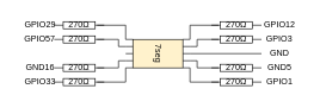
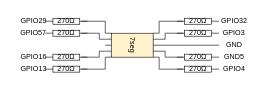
  <mxCell id="0" />
  <mxCell id="1" parent="0" />
  <mxCell id="2" value="" style="group;rotation=90;" vertex="1" connectable="0" parent="1"><mxGeometry x="200" y="30" width="40" height="90" as="geometry" /></mxCell>
  <mxCell id="3" value="7seg" style="rounded=0;whiteSpace=wrap;html=1;rotation=90;fillColor=#fff2cc;" vertex="1" parent="2"><mxGeometry y="10" width="40" height="70" as="geometry" /></mxCell>
  <mxCell id="4" value="" style="endArrow=none;html=1;rounded=0;entryX=0;entryY=0;entryDx=0;entryDy=0;" edge="1" parent="2" target="3"><mxGeometry width="50" height="50" relative="1" as="geometry"><mxPoint x="65" y="25" as="sourcePoint" /><mxPoint x="65" y="115" as="targetPoint" /></mxGeometry></mxCell>
  <mxCell id="5" value="" style="endArrow=none;html=1;rounded=0;exitX=0.25;exitY=0;exitDx=0;exitDy=0;" edge="1" parent="2" source="3"><mxGeometry width="50" height="50" relative="1" as="geometry"><mxPoint x="15" y="65" as="sourcePoint" /><mxPoint x="65" y="35" as="targetPoint" /></mxGeometry></mxCell>
  <mxCell id="6" value="" style="endArrow=none;html=1;rounded=0;entryX=0;entryY=0;entryDx=0;entryDy=0;" edge="1" parent="2"><mxGeometry width="50" height="50" relative="1" as="geometry"><mxPoint x="65" y="45" as="sourcePoint" /><mxPoint x="55" y="45" as="targetPoint" /></mxGeometry></mxCell>
  <mxCell id="7" value="" style="endArrow=none;html=1;rounded=0;exitX=0.25;exitY=0;exitDx=0;exitDy=0;" edge="1" parent="2"><mxGeometry width="50" height="50" relative="1" as="geometry"><mxPoint x="55" y="55" as="sourcePoint" /><mxPoint x="65" y="55" as="targetPoint" /></mxGeometry></mxCell>
  <mxCell id="8" value="" style="endArrow=none;html=1;rounded=0;exitX=0.25;exitY=0;exitDx=0;exitDy=0;" edge="1" parent="2"><mxGeometry width="50" height="50" relative="1" as="geometry"><mxPoint x="55" y="65" as="sourcePoint" /><mxPoint x="65" y="65" as="targetPoint" /></mxGeometry></mxCell>
  <mxCell id="9" value="" style="endArrow=none;html=1;rounded=0;entryX=0;entryY=0;entryDx=0;entryDy=0;" edge="1" parent="2"><mxGeometry width="50" height="50" relative="1" as="geometry"><mxPoint x="-15" y="25" as="sourcePoint" /><mxPoint x="-25" y="25" as="targetPoint" /></mxGeometry></mxCell>
  <mxCell id="10" value="" style="endArrow=none;html=1;rounded=0;exitX=0.25;exitY=0;exitDx=0;exitDy=0;" edge="1" parent="2"><mxGeometry width="50" height="50" relative="1" as="geometry"><mxPoint x="-25" y="35" as="sourcePoint" /><mxPoint x="-15" y="35" as="targetPoint" /></mxGeometry></mxCell>
  <mxCell id="11" value="" style="endArrow=none;html=1;rounded=0;entryX=0;entryY=0;entryDx=0;entryDy=0;" edge="1" parent="2"><mxGeometry width="50" height="50" relative="1" as="geometry"><mxPoint x="-15" y="45" as="sourcePoint" /><mxPoint x="-25" y="45" as="targetPoint" /></mxGeometry></mxCell>
  <mxCell id="12" value="" style="endArrow=none;html=1;rounded=0;exitX=0.25;exitY=0;exitDx=0;exitDy=0;" edge="1" parent="2"><mxGeometry width="50" height="50" relative="1" as="geometry"><mxPoint x="-25" y="55" as="sourcePoint" /><mxPoint x="-15" y="55" as="targetPoint" /></mxGeometry></mxCell>
  <mxCell id="13" value="" style="endArrow=none;html=1;rounded=0;exitX=0.25;exitY=0;exitDx=0;exitDy=0;" edge="1" parent="2"><mxGeometry width="50" height="50" relative="1" as="geometry"><mxPoint x="-25" y="65" as="sourcePoint" /><mxPoint x="-15" y="65" as="targetPoint" /></mxGeometry></mxCell>
  <mxCell id="14" value="" style="endArrow=none;html=1;rounded=0;" edge="1" parent="1"><mxGeometry width="50" height="50" relative="1" as="geometry"><mxPoint x="175" y="35" as="sourcePoint" /><mxPoint x="175" y="55" as="targetPoint" /></mxGeometry></mxCell>
  <mxCell id="15" value="" style="endArrow=none;html=1;rounded=0;" edge="1" parent="1"><mxGeometry width="50" height="50" relative="1" as="geometry"><mxPoint x="135" y="35" as="sourcePoint" /><mxPoint x="175" y="35" as="targetPoint" /></mxGeometry></mxCell>
  <mxCell id="16" value="" style="endArrow=none;html=1;rounded=0;" edge="1" parent="1"><mxGeometry width="50" height="50" relative="1" as="geometry"><mxPoint x="165" y="65" as="sourcePoint" /><mxPoint x="175" y="65" as="targetPoint" /></mxGeometry></mxCell>
  <mxCell id="17" value="" style="endArrow=none;html=1;rounded=0;" edge="1" parent="1"><mxGeometry width="50" height="50" relative="1" as="geometry"><mxPoint x="165" y="55" as="sourcePoint" /><mxPoint x="165" y="65" as="targetPoint" /></mxGeometry></mxCell>
  <mxCell id="18" value="" style="endArrow=none;html=1;rounded=0;" edge="1" parent="1"><mxGeometry width="50" height="50" relative="1" as="geometry"><mxPoint x="135" y="55" as="sourcePoint" /><mxPoint x="165" y="55" as="targetPoint" /></mxGeometry></mxCell>
  <mxCell id="19" value="" style="endArrow=none;html=1;rounded=0;" edge="1" parent="1"><mxGeometry width="50" height="50" relative="1" as="geometry"><mxPoint x="165" y="85" as="sourcePoint" /><mxPoint x="175" y="85" as="targetPoint" /></mxGeometry></mxCell>
  <mxCell id="20" value="" style="endArrow=none;html=1;rounded=0;" edge="1" parent="1"><mxGeometry width="50" height="50" relative="1" as="geometry"><mxPoint x="165" y="95" as="sourcePoint" /><mxPoint x="165" y="85" as="targetPoint" /></mxGeometry></mxCell>
  <mxCell id="21" value="" style="endArrow=none;html=1;rounded=0;" edge="1" parent="1"><mxGeometry width="50" height="50" relative="1" as="geometry"><mxPoint x="135" y="95" as="sourcePoint" /><mxPoint x="165" y="95" as="targetPoint" /></mxGeometry></mxCell>
  <mxCell id="22" value="" style="endArrow=none;html=1;rounded=0;" edge="1" parent="1"><mxGeometry width="50" height="50" relative="1" as="geometry"><mxPoint x="175" y="115" as="sourcePoint" /><mxPoint x="175" y="95" as="targetPoint" /></mxGeometry></mxCell>
  <mxCell id="23" value="" style="endArrow=none;html=1;rounded=0;" edge="1" parent="1"><mxGeometry width="50" height="50" relative="1" as="geometry"><mxPoint x="135" y="115" as="sourcePoint" /><mxPoint x="175" y="115" as="targetPoint" /></mxGeometry></mxCell>
  <mxCell id="24" value="" style="pointerEvents=1;verticalLabelPosition=bottom;shadow=0;dashed=0;align=center;html=1;verticalAlign=top;shape=mxgraph.electrical.resistors.resistor_1;" vertex="1" parent="1"><mxGeometry x="75" y="30" width="70" height="10" as="geometry" /></mxCell>
  <mxCell id="25" value="270Ω" style="text;html=1;strokeColor=none;fillColor=none;align=center;verticalAlign=middle;whiteSpace=wrap;rounded=0;" vertex="1" parent="1"><mxGeometry x="90" y="30" width="40" height="10" as="geometry" /></mxCell>
  <mxCell id="26" value="" style="pointerEvents=1;verticalLabelPosition=bottom;shadow=0;dashed=0;align=center;html=1;verticalAlign=top;shape=mxgraph.electrical.resistors.resistor_1;" vertex="1" parent="1"><mxGeometry x="75" y="50" width="70" height="10" as="geometry" /></mxCell>
  <mxCell id="27" value="270Ω" style="text;html=1;strokeColor=none;fillColor=none;align=center;verticalAlign=middle;whiteSpace=wrap;rounded=0;" vertex="1" parent="1"><mxGeometry x="90" y="50" width="40" height="10" as="geometry" /></mxCell>
  <mxCell id="28" value="" style="pointerEvents=1;verticalLabelPosition=bottom;shadow=0;dashed=0;align=center;html=1;verticalAlign=top;shape=mxgraph.electrical.resistors.resistor_1;" vertex="1" parent="1"><mxGeometry x="75" y="90" width="70" height="10" as="geometry" /></mxCell>
  <mxCell id="29" value="270Ω" style="text;html=1;strokeColor=none;fillColor=none;align=center;verticalAlign=middle;whiteSpace=wrap;rounded=0;" vertex="1" parent="1"><mxGeometry x="90" y="90" width="40" height="10" as="geometry" /></mxCell>
  <mxCell id="30" value="" style="pointerEvents=1;verticalLabelPosition=bottom;shadow=0;dashed=0;align=center;html=1;verticalAlign=top;shape=mxgraph.electrical.resistors.resistor_1;" vertex="1" parent="1"><mxGeometry x="75" y="110" width="70" height="10" as="geometry" /></mxCell>
  <mxCell id="31" value="270Ω" style="text;html=1;strokeColor=none;fillColor=none;align=center;verticalAlign=middle;whiteSpace=wrap;rounded=0;" vertex="1" parent="1"><mxGeometry x="90" y="110" width="40" height="10" as="geometry" /></mxCell>
  <mxCell id="32" value="" style="endArrow=none;html=1;rounded=0;" edge="1" parent="1"><mxGeometry width="50" height="50" relative="1" as="geometry"><mxPoint x="265" y="115" as="sourcePoint" /><mxPoint x="265" y="95" as="targetPoint" /></mxGeometry></mxCell>
  <mxCell id="33" value="" style="endArrow=none;html=1;rounded=0;" edge="1" parent="1"><mxGeometry width="50" height="50" relative="1" as="geometry"><mxPoint x="305" y="115" as="sourcePoint" /><mxPoint x="265" y="115" as="targetPoint" /></mxGeometry></mxCell>
  <mxCell id="34" value="" style="endArrow=none;html=1;rounded=0;" edge="1" parent="1"><mxGeometry width="50" height="50" relative="1" as="geometry"><mxPoint x="275" y="85" as="sourcePoint" /><mxPoint x="265" y="85" as="targetPoint" /></mxGeometry></mxCell>
  <mxCell id="35" value="" style="endArrow=none;html=1;rounded=0;" edge="1" parent="1"><mxGeometry width="50" height="50" relative="1" as="geometry"><mxPoint x="275" y="95" as="sourcePoint" /><mxPoint x="275" y="85" as="targetPoint" /></mxGeometry></mxCell>
  <mxCell id="36" value="" style="endArrow=none;html=1;rounded=0;" edge="1" parent="1"><mxGeometry width="50" height="50" relative="1" as="geometry"><mxPoint x="305" y="95" as="sourcePoint" /><mxPoint x="275" y="95" as="targetPoint" /></mxGeometry></mxCell>
  <mxCell id="37" value="" style="endArrow=none;html=1;rounded=0;" edge="1" parent="1"><mxGeometry width="50" height="50" relative="1" as="geometry"><mxPoint x="275" y="65" as="sourcePoint" /><mxPoint x="265" y="65" as="targetPoint" /></mxGeometry></mxCell>
  <mxCell id="38" value="" style="endArrow=none;html=1;rounded=0;" edge="1" parent="1"><mxGeometry width="50" height="50" relative="1" as="geometry"><mxPoint x="275" y="55" as="sourcePoint" /><mxPoint x="275" y="65" as="targetPoint" /></mxGeometry></mxCell>
  <mxCell id="39" value="" style="endArrow=none;html=1;rounded=0;" edge="1" parent="1"><mxGeometry width="50" height="50" relative="1" as="geometry"><mxPoint x="305" y="55" as="sourcePoint" /><mxPoint x="275" y="55" as="targetPoint" /></mxGeometry></mxCell>
  <mxCell id="40" value="" style="endArrow=none;html=1;rounded=0;" edge="1" parent="1"><mxGeometry width="50" height="50" relative="1" as="geometry"><mxPoint x="265" y="35" as="sourcePoint" /><mxPoint x="265" y="55" as="targetPoint" /></mxGeometry></mxCell>
  <mxCell id="41" value="" style="endArrow=none;html=1;rounded=0;" edge="1" parent="1"><mxGeometry width="50" height="50" relative="1" as="geometry"><mxPoint x="305" y="35" as="sourcePoint" /><mxPoint x="265" y="35" as="targetPoint" /></mxGeometry></mxCell>
  <mxCell id="42" value="" style="pointerEvents=1;verticalLabelPosition=bottom;shadow=0;dashed=0;align=center;html=1;verticalAlign=top;shape=mxgraph.electrical.resistors.resistor_1;rotation=-180;" vertex="1" parent="1"><mxGeometry x="295" y="110" width="70" height="10" as="geometry" /></mxCell>
  <mxCell id="43" value="" style="pointerEvents=1;verticalLabelPosition=bottom;shadow=0;dashed=0;align=center;html=1;verticalAlign=top;shape=mxgraph.electrical.resistors.resistor_1;rotation=-180;" vertex="1" parent="1"><mxGeometry x="295" y="90" width="70" height="10" as="geometry" /></mxCell>
  <mxCell id="44" value="" style="pointerEvents=1;verticalLabelPosition=bottom;shadow=0;dashed=0;align=center;html=1;verticalAlign=top;shape=mxgraph.electrical.resistors.resistor_1;rotation=-180;" vertex="1" parent="1"><mxGeometry x="295" y="50" width="70" height="10" as="geometry" /></mxCell>
  <mxCell id="45" value="" style="pointerEvents=1;verticalLabelPosition=bottom;shadow=0;dashed=0;align=center;html=1;verticalAlign=top;shape=mxgraph.electrical.resistors.resistor_1;rotation=-180;" vertex="1" parent="1"><mxGeometry x="295" y="30" width="70" height="10" as="geometry" /></mxCell>
  <mxCell id="46" value="" style="group;rotation=-180;" vertex="1" connectable="0" parent="1"><mxGeometry x="310" y="30" width="65" height="100" as="geometry" /></mxCell>
  <mxCell id="47" value="270Ω" style="text;html=1;strokeColor=none;fillColor=none;align=center;verticalAlign=middle;whiteSpace=wrap;rounded=0;rotation=-360;" vertex="1" parent="46"><mxGeometry width="40" height="10" as="geometry" /></mxCell>
  <mxCell id="48" value="270Ω" style="text;html=1;strokeColor=none;fillColor=none;align=center;verticalAlign=middle;whiteSpace=wrap;rounded=0;rotation=-360;" vertex="1" parent="46"><mxGeometry y="20" width="40" height="10" as="geometry" /></mxCell>
  <mxCell id="49" value="270Ω" style="text;html=1;strokeColor=none;fillColor=none;align=center;verticalAlign=middle;whiteSpace=wrap;rounded=0;rotation=-360;" vertex="1" parent="46"><mxGeometry y="60" width="40" height="10" as="geometry" /></mxCell>
  <mxCell id="50" value="270Ω" style="text;html=1;strokeColor=none;fillColor=none;align=center;verticalAlign=middle;whiteSpace=wrap;rounded=0;rotation=-360;" vertex="1" parent="46"><mxGeometry y="80" width="40" height="10" as="geometry" /></mxCell>
  <mxCell id="51" value="GPIO29" style="text;html=1;align=center;verticalAlign=middle;resizable=0;points=[];autosize=1;strokeColor=none;fillColor=none;" vertex="1" parent="1"><mxGeometry x="20" y="20" width="70" height="30" as="geometry" /></mxCell>
  <mxCell id="52" value="GPIO57" style="text;html=1;strokeColor=none;fillColor=none;align=center;verticalAlign=middle;whiteSpace=wrap;rounded=0;" vertex="1" parent="1"><mxGeometry x="25" y="40" width="60" height="30" as="geometry" /></mxCell>
- <mxCell id="53" value="GND16" style="text;html=1;align=center;verticalAlign=middle;resizable=0;points=[];autosize=1;strokeColor=none;fillColor=none;" vertex="1" parent="1"><mxGeometry x="20" y="80" width="70" height="30" as="geometry" /></mxCell>
- <mxCell id="54" value="GPIO33" style="text;html=1;align=center;verticalAlign=middle;resizable=0;points=[];autosize=1;strokeColor=none;fillColor=none;" vertex="1" parent="1"><mxGeometry x="20" y="100" width="70" height="30" as="geometry" /></mxCell>
- <mxCell id="55" value="GPIO12" style="text;html=1;align=center;verticalAlign=middle;resizable=0;points=[];autosize=1;strokeColor=none;fillColor=none;" vertex="1" parent="1"><mxGeometry x="355" y="20" width="70" height="30" as="geometry" /></mxCell>
+ <mxCell id="53" value="GPIO16" style="text;html=1;align=center;verticalAlign=middle;resizable=0;points=[];autosize=1;strokeColor=none;fillColor=none;" vertex="1" parent="1"><mxGeometry x="20" y="80" width="70" height="30" as="geometry" /></mxCell>
+ <mxCell id="54" value="GPIO13" style="text;html=1;align=center;verticalAlign=middle;resizable=0;points=[];autosize=1;strokeColor=none;fillColor=none;" vertex="1" parent="1"><mxGeometry x="20" y="100" width="70" height="30" as="geometry" /></mxCell>
+ <mxCell id="55" value="GPIO32" style="text;html=1;align=center;verticalAlign=middle;resizable=0;points=[];autosize=1;strokeColor=none;fillColor=none;" vertex="1" parent="1"><mxGeometry x="355" y="20" width="70" height="30" as="geometry" /></mxCell>
  <mxCell id="56" value="GPIO3" style="text;html=1;strokeColor=none;fillColor=none;align=center;verticalAlign=middle;whiteSpace=wrap;rounded=0;" vertex="1" parent="1"><mxGeometry x="360" y="40" width="60" height="30" as="geometry" /></mxCell>
  <mxCell id="57" value="GND5" style="text;html=1;align=center;verticalAlign=middle;resizable=0;points=[];autosize=1;strokeColor=none;fillColor=none;" vertex="1" parent="1"><mxGeometry x="360" y="80" width="60" height="30" as="geometry" /></mxCell>
- <mxCell id="58" value="GPIO1" style="text;html=1;align=center;verticalAlign=middle;resizable=0;points=[];autosize=1;strokeColor=none;fillColor=none;" vertex="1" parent="1"><mxGeometry x="360" y="100" width="60" height="30" as="geometry" /></mxCell>
+ <mxCell id="58" value="GPIO4" style="text;html=1;align=center;verticalAlign=middle;resizable=0;points=[];autosize=1;strokeColor=none;fillColor=none;" vertex="1" parent="1"><mxGeometry x="360" y="100" width="60" height="30" as="geometry" /></mxCell>
  <mxCell id="59" value="" style="endArrow=none;html=1;rounded=0;" edge="1" parent="1"><mxGeometry width="50" height="50" relative="1" as="geometry"><mxPoint x="365" y="75" as="sourcePoint" /><mxPoint x="265" y="75" as="targetPoint" /></mxGeometry></mxCell>
  <mxCell id="60" value="GND" style="text;html=1;align=center;verticalAlign=middle;resizable=0;points=[];autosize=1;strokeColor=none;fillColor=none;" vertex="1" parent="1"><mxGeometry x="365" y="60" width="50" height="30" as="geometry" /></mxCell>
